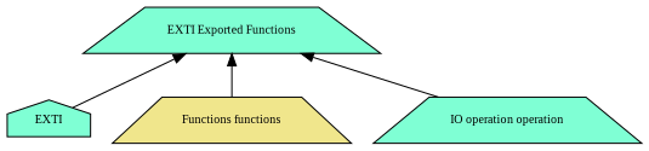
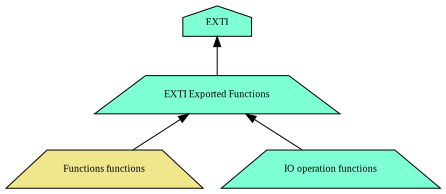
  digraph {
    fontname="Liberation Serif"
    rankdir=TB
    node [color=black fillcolor=aquamarine fontname="Liberation Serif" fontsize=10 shape=trapezium style=filled]
    edge [dir=back fontname="Liberation Serif" fontsize=10 labelfontname=Helvetica labelfontsize=10 shape=plaintext style=solid]
    n1 [height=0.2 label=EXTI shape=house width=0.4]
    n2 [fontcolor=black height=0.2 label="EXTI Exported Functions" width=0.4]
    n3 [fillcolor=khaki height=0.2 label="Functions functions" width=0.4]
-   n4 [height=0.2 label="IO operation operation" width=0.4]
-   n2 -> n1
+   n4 [height=0.2 label="IO operation functions" width=0.4]
+   n1 -> n2
    n2 -> n3
    n2 -> n4
  }
